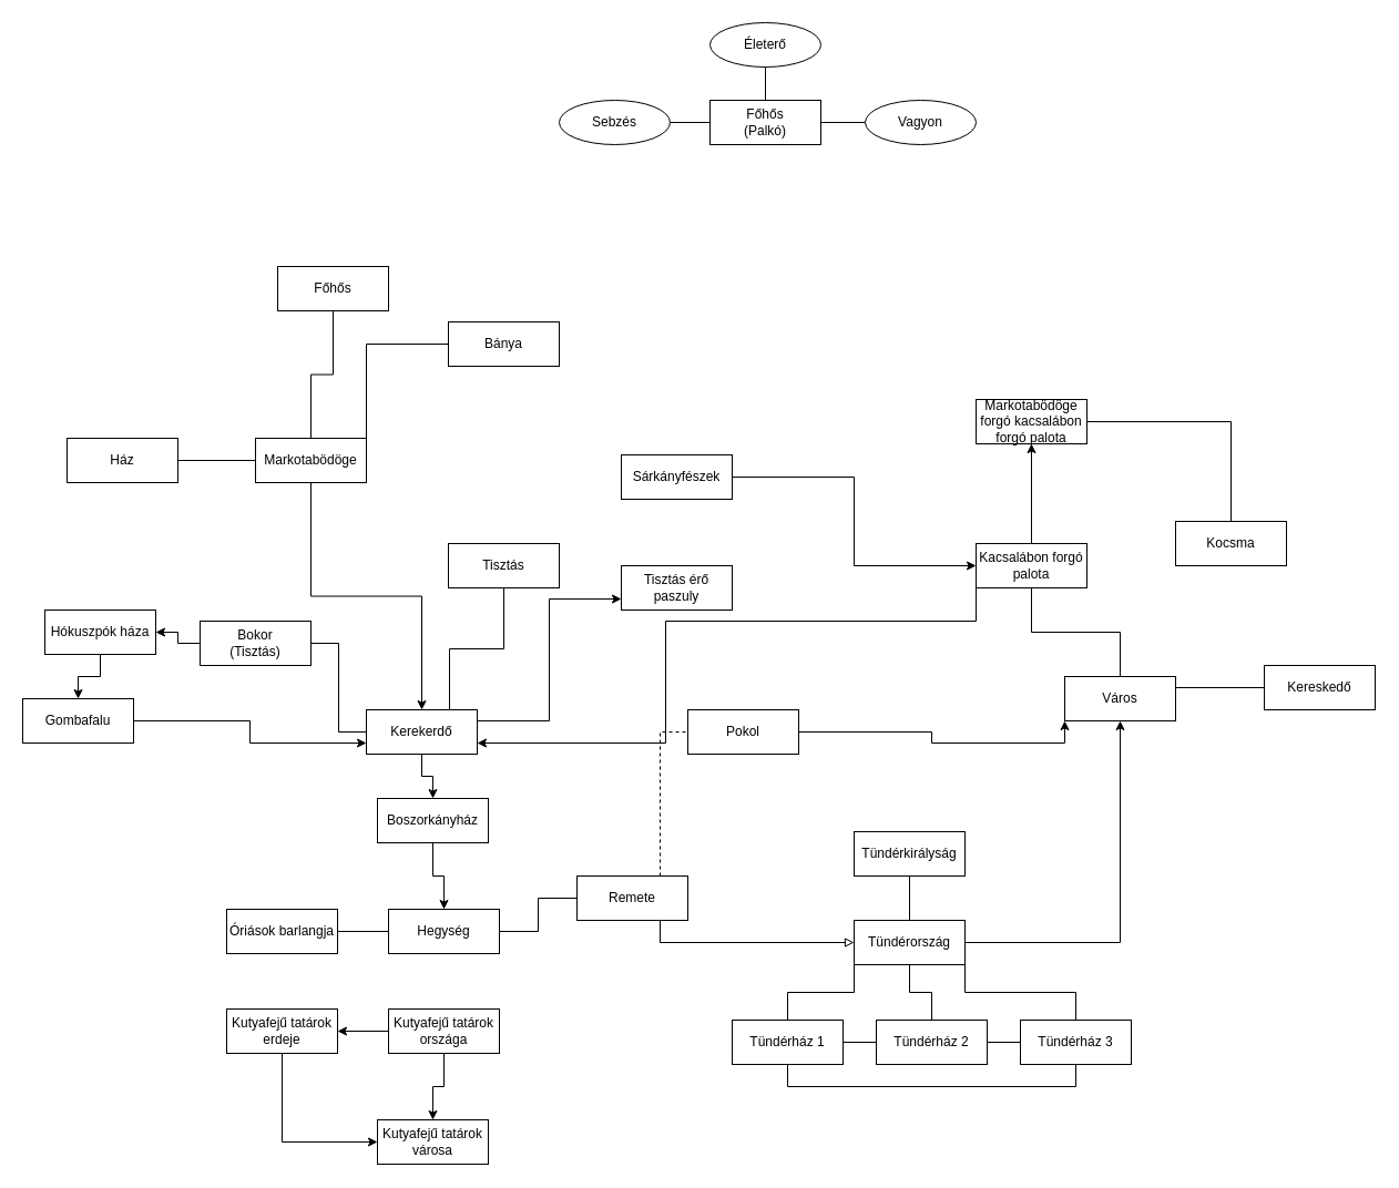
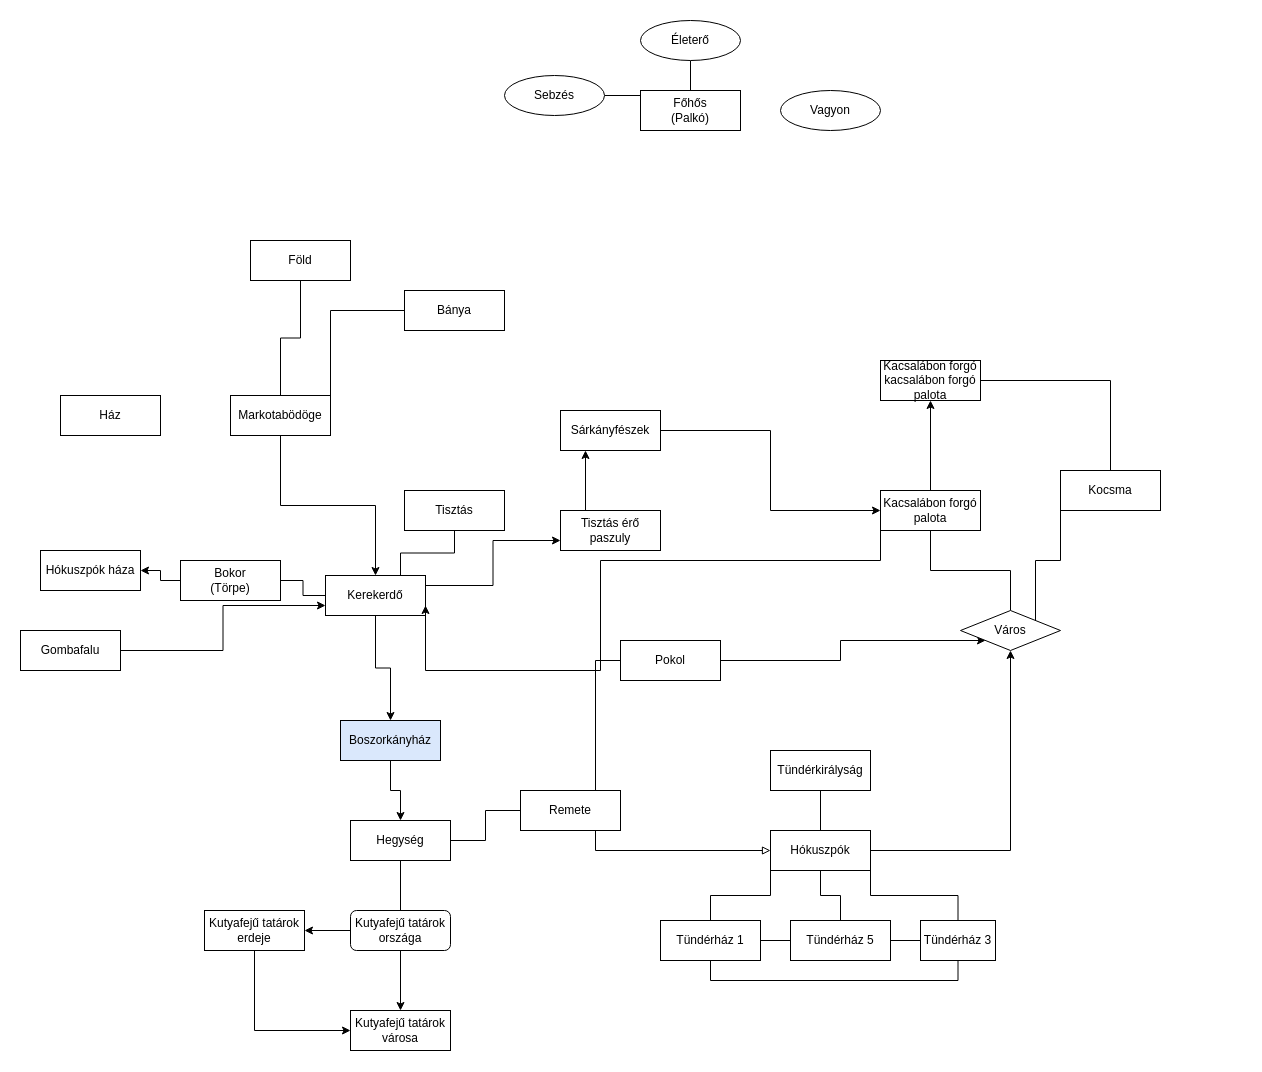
  <mxCell id="0" />
  <mxCell id="1" parent="0" />
- <mxCell id="2" style="edgeStyle=orthogonalEdgeStyle;rounded=0;orthogonalLoop=1;jettySize=auto;html=1;exitX=1;exitY=0.5;exitDx=0;exitDy=0;entryX=0;entryY=0.5;entryDx=0;entryDy=0;endArrow=none;endFill=0;" parent="1" source="4" target="8" edge="1"><mxGeometry relative="1" as="geometry" /></mxCell>
  <mxCell id="3" style="edgeStyle=orthogonalEdgeStyle;rounded=0;orthogonalLoop=1;jettySize=auto;html=1;exitX=0.5;exitY=0;exitDx=0;exitDy=0;entryX=0.5;entryY=1;entryDx=0;entryDy=0;endArrow=none;endFill=0;" parent="1" source="4" target="5" edge="1"><mxGeometry relative="1" as="geometry" /></mxCell>
  <mxCell id="4" value="Főhős&lt;br&gt;(Palkó)" style="whiteSpace=wrap;html=1;align=center;" parent="1" vertex="1"><mxGeometry x="640" y="90" width="100" height="40" as="geometry" /></mxCell>
  <mxCell id="5" value="Életerő" style="ellipse;whiteSpace=wrap;html=1;align=center;" parent="1" vertex="1"><mxGeometry x="640" y="20" width="100" height="40" as="geometry" /></mxCell>
  <mxCell id="6" style="edgeStyle=orthogonalEdgeStyle;rounded=0;orthogonalLoop=1;jettySize=auto;html=1;exitX=1;exitY=0.5;exitDx=0;exitDy=0;entryX=0;entryY=0.5;entryDx=0;entryDy=0;endArrow=none;endFill=0;" parent="1" source="7" target="4" edge="1"><mxGeometry relative="1" as="geometry" /></mxCell>
- <mxCell id="7" value="Sebzés" style="ellipse;whiteSpace=wrap;html=1;align=center;" parent="1" vertex="1"><mxGeometry x="504" y="90" width="100" height="40" as="geometry" /></mxCell>
+ <mxCell id="7" value="Sebzés" style="ellipse;whiteSpace=wrap;html=1;align=center;" parent="1" vertex="1"><mxGeometry x="504" y="75" width="100" height="40" as="geometry" /></mxCell>
  <mxCell id="8" value="Vagyon" style="ellipse;whiteSpace=wrap;html=1;align=center;" parent="1" vertex="1"><mxGeometry x="780" y="90" width="100" height="40" as="geometry" /></mxCell>
- <mxCell id="9" style="edgeStyle=orthogonalEdgeStyle;rounded=0;orthogonalLoop=1;jettySize=auto;html=1;exitX=1;exitY=0.5;exitDx=0;exitDy=0;endArrow=none;endFill=0;" parent="1" source="10" target="14" edge="1"><mxGeometry relative="1" as="geometry" /></mxCell>
  <mxCell id="10" value="Ház" style="whiteSpace=wrap;html=1;align=center;" parent="1" vertex="1"><mxGeometry x="60" y="395" width="100" height="40" as="geometry" /></mxCell>
  <mxCell id="11" style="edgeStyle=orthogonalEdgeStyle;rounded=0;orthogonalLoop=1;jettySize=auto;html=1;exitX=1;exitY=0;exitDx=0;exitDy=0;entryX=0;entryY=0.5;entryDx=0;entryDy=0;endArrow=none;endFill=0;" parent="1" source="14" target="21" edge="1"><mxGeometry relative="1" as="geometry" /></mxCell>
  <mxCell id="12" style="edgeStyle=orthogonalEdgeStyle;rounded=0;orthogonalLoop=1;jettySize=auto;html=1;exitX=0.5;exitY=1;exitDx=0;exitDy=0;entryX=0.5;entryY=0;entryDx=0;entryDy=0;" parent="1" source="14" target="20" edge="1"><mxGeometry relative="1" as="geometry" /></mxCell>
  <mxCell id="13" style="edgeStyle=orthogonalEdgeStyle;rounded=0;orthogonalLoop=1;jettySize=auto;html=1;exitX=0.5;exitY=0;exitDx=0;exitDy=0;entryX=0.5;entryY=1;entryDx=0;entryDy=0;endArrow=none;endFill=0;" parent="1" source="14" target="15" edge="1"><mxGeometry relative="1" as="geometry" /></mxCell>
  <mxCell id="14" value="Markotabödöge" style="whiteSpace=wrap;html=1;align=center;" parent="1" vertex="1"><mxGeometry x="230" y="395" width="100" height="40" as="geometry" /></mxCell>
- <mxCell id="15" value="Főhős" style="whiteSpace=wrap;html=1;align=center;" parent="1" vertex="1"><mxGeometry x="250" y="240" width="100" height="40" as="geometry" /></mxCell>
+ <mxCell id="15" value="Föld" style="whiteSpace=wrap;html=1;align=center;" parent="1" vertex="1"><mxGeometry x="250" y="240" width="100" height="40" as="geometry" /></mxCell>
  <mxCell id="16" style="edgeStyle=orthogonalEdgeStyle;rounded=0;orthogonalLoop=1;jettySize=auto;html=1;exitX=0;exitY=0.5;exitDx=0;exitDy=0;entryX=1;entryY=0.5;entryDx=0;entryDy=0;endArrow=none;endFill=0;" parent="1" source="20" target="23" edge="1"><mxGeometry relative="1" as="geometry" /></mxCell>
  <mxCell id="17" style="edgeStyle=orthogonalEdgeStyle;rounded=0;orthogonalLoop=1;jettySize=auto;html=1;exitX=0.5;exitY=1;exitDx=0;exitDy=0;entryX=0.5;entryY=0;entryDx=0;entryDy=0;" parent="1" source="20" target="32" edge="1"><mxGeometry relative="1" as="geometry" /></mxCell>
  <mxCell id="18" style="edgeStyle=orthogonalEdgeStyle;rounded=0;orthogonalLoop=1;jettySize=auto;html=1;exitX=1;exitY=0.25;exitDx=0;exitDy=0;entryX=0;entryY=0.75;entryDx=0;entryDy=0;" parent="1" source="20" target="25" edge="1"><mxGeometry relative="1" as="geometry" /></mxCell>
  <mxCell id="19" style="edgeStyle=orthogonalEdgeStyle;rounded=0;orthogonalLoop=1;jettySize=auto;html=1;exitX=0.75;exitY=0;exitDx=0;exitDy=0;entryX=0.5;entryY=1;entryDx=0;entryDy=0;endArrow=none;endFill=0;" parent="1" source="20" target="28" edge="1"><mxGeometry relative="1" as="geometry" /></mxCell>
- <mxCell id="20" value="Kerekerdő" style="whiteSpace=wrap;html=1;align=center;" parent="1" vertex="1"><mxGeometry x="330" y="640" width="100" height="40" as="geometry" /></mxCell>
+ <mxCell id="20" value="Kerekerdő" style="whiteSpace=wrap;html=1;align=center;" parent="1" vertex="1"><mxGeometry x="325" y="575" width="100" height="40" as="geometry" /></mxCell>
  <mxCell id="21" value="Bánya" style="whiteSpace=wrap;html=1;align=center;" parent="1" vertex="1"><mxGeometry x="404" y="290" width="100" height="40" as="geometry" /></mxCell>
  <mxCell id="22" style="edgeStyle=orthogonalEdgeStyle;rounded=0;orthogonalLoop=1;jettySize=auto;html=1;exitX=0;exitY=0.5;exitDx=0;exitDy=0;" parent="1" source="23" target="38" edge="1"><mxGeometry relative="1" as="geometry" /></mxCell>
- <mxCell id="23" value="Bokor&lt;br&gt;(Tisztás)" style="whiteSpace=wrap;html=1;align=center;" parent="1" vertex="1"><mxGeometry x="180" y="560" width="100" height="40" as="geometry" /></mxCell>
+ <mxCell id="23" value="Bokor&lt;br&gt;(Törpe)" style="whiteSpace=wrap;html=1;align=center;" parent="1" vertex="1"><mxGeometry x="180" y="560" width="100" height="40" as="geometry" /></mxCell>
+ <mxCell id="24" style="edgeStyle=orthogonalEdgeStyle;rounded=0;orthogonalLoop=1;jettySize=auto;html=1;exitX=0.25;exitY=0;exitDx=0;exitDy=0;entryX=0.25;entryY=1;entryDx=0;entryDy=0;" parent="1" source="25" target="27" edge="1"><mxGeometry relative="1" as="geometry" /></mxCell>
  <mxCell id="25" value="Tisztás érő paszuly" style="whiteSpace=wrap;html=1;align=center;" parent="1" vertex="1"><mxGeometry x="560" y="510" width="100" height="40" as="geometry" /></mxCell>
  <mxCell id="26" style="edgeStyle=orthogonalEdgeStyle;rounded=0;orthogonalLoop=1;jettySize=auto;html=1;exitX=1;exitY=0.5;exitDx=0;exitDy=0;entryX=0;entryY=0.5;entryDx=0;entryDy=0;" parent="1" source="27" target="66" edge="1"><mxGeometry relative="1" as="geometry" /></mxCell>
  <mxCell id="27" value="Sárkányfészek" style="whiteSpace=wrap;html=1;align=center;" parent="1" vertex="1"><mxGeometry x="560" y="410" width="100" height="40" as="geometry" /></mxCell>
  <mxCell id="28" value="Tisztás" style="whiteSpace=wrap;html=1;align=center;" parent="1" vertex="1"><mxGeometry x="404" y="490" width="100" height="40" as="geometry" /></mxCell>
+ <mxCell id="29" style="edgeStyle=orthogonalEdgeStyle;rounded=0;orthogonalLoop=1;jettySize=auto;html=1;exitX=0.5;exitY=1;exitDx=0;exitDy=0;entryX=0.5;entryY=0;entryDx=0;entryDy=0;endArrow=none;endFill=0;" parent="1" source="30" target="69" edge="1"><mxGeometry relative="1" as="geometry" /></mxCell>
  <mxCell id="30" value="Hegység" style="whiteSpace=wrap;html=1;align=center;" parent="1" vertex="1"><mxGeometry x="350" y="820" width="100" height="40" as="geometry" /></mxCell>
  <mxCell id="31" style="edgeStyle=orthogonalEdgeStyle;rounded=0;orthogonalLoop=1;jettySize=auto;html=1;exitX=0.5;exitY=1;exitDx=0;exitDy=0;entryX=0.5;entryY=0;entryDx=0;entryDy=0;" parent="1" source="32" target="30" edge="1"><mxGeometry relative="1" as="geometry" /></mxCell>
- <mxCell id="32" value="Boszorkányház" style="whiteSpace=wrap;html=1;align=center;" parent="1" vertex="1"><mxGeometry x="340" y="720" width="100" height="40" as="geometry" /></mxCell>
- <mxCell id="33" style="edgeStyle=orthogonalEdgeStyle;rounded=0;orthogonalLoop=1;jettySize=auto;html=1;exitX=1;exitY=0.5;exitDx=0;exitDy=0;endArrow=none;endFill=0;" parent="1" source="34" target="30" edge="1"><mxGeometry relative="1" as="geometry" /></mxCell>
- <mxCell id="34" value="Óriások barlangja" style="whiteSpace=wrap;html=1;align=center;" parent="1" vertex="1"><mxGeometry x="204" y="820" width="100" height="40" as="geometry" /></mxCell>
+ <mxCell id="32" value="Boszorkányház" style="whiteSpace=wrap;html=1;align=center;fillColor=#dae8fc;" parent="1" vertex="1"><mxGeometry x="340" y="720" width="100" height="40" as="geometry" /></mxCell>
  <mxCell id="35" style="edgeStyle=orthogonalEdgeStyle;rounded=0;orthogonalLoop=1;jettySize=auto;html=1;exitX=1;exitY=0.5;exitDx=0;exitDy=0;entryX=0;entryY=0.75;entryDx=0;entryDy=0;" parent="1" source="36" target="20" edge="1"><mxGeometry relative="1" as="geometry" /></mxCell>
  <mxCell id="36" value="Gombafalu" style="whiteSpace=wrap;html=1;align=center;" parent="1" vertex="1"><mxGeometry x="20" y="630" width="100" height="40" as="geometry" /></mxCell>
- <mxCell id="37" style="edgeStyle=orthogonalEdgeStyle;rounded=0;orthogonalLoop=1;jettySize=auto;html=1;exitX=0.5;exitY=1;exitDx=0;exitDy=0;entryX=0.5;entryY=0;entryDx=0;entryDy=0;" parent="1" source="38" target="36" edge="1"><mxGeometry relative="1" as="geometry" /></mxCell>
  <mxCell id="38" value="Hókuszpók háza" style="whiteSpace=wrap;html=1;align=center;" parent="1" vertex="1"><mxGeometry x="40" y="550" width="100" height="40" as="geometry" /></mxCell>
  <mxCell id="39" style="edgeStyle=orthogonalEdgeStyle;rounded=0;orthogonalLoop=1;jettySize=auto;html=1;exitX=0;exitY=0.5;exitDx=0;exitDy=0;entryX=1;entryY=0.5;entryDx=0;entryDy=0;endArrow=none;endFill=0;" parent="1" source="42" target="30" edge="1"><mxGeometry relative="1" as="geometry" /></mxCell>
- <mxCell id="40" style="edgeStyle=orthogonalEdgeStyle;rounded=0;orthogonalLoop=1;jettySize=auto;html=1;exitX=0.75;exitY=0;exitDx=0;exitDy=0;entryX=0;entryY=0.5;entryDx=0;entryDy=0;endArrow=none;endFill=0;dashed=1;" parent="1" source="42" target="44" edge="1"><mxGeometry relative="1" as="geometry" /></mxCell>
+ <mxCell id="40" style="edgeStyle=orthogonalEdgeStyle;rounded=0;orthogonalLoop=1;jettySize=auto;html=1;exitX=0.75;exitY=0;exitDx=0;exitDy=0;entryX=0;entryY=0.5;entryDx=0;entryDy=0;endArrow=none;endFill=0;" parent="1" source="42" target="44" edge="1"><mxGeometry relative="1" as="geometry" /></mxCell>
  <mxCell id="41" style="edgeStyle=orthogonalEdgeStyle;rounded=0;orthogonalLoop=1;jettySize=auto;html=1;exitX=0.75;exitY=1;exitDx=0;exitDy=0;entryX=0;entryY=0.5;entryDx=0;entryDy=0;endArrow=block;endFill=0;" parent="1" source="42" target="46" edge="1"><mxGeometry relative="1" as="geometry" /></mxCell>
  <mxCell id="42" value="Remete" style="whiteSpace=wrap;html=1;align=center;" parent="1" vertex="1"><mxGeometry x="520" y="790" width="100" height="40" as="geometry" /></mxCell>
  <mxCell id="43" style="edgeStyle=orthogonalEdgeStyle;rounded=0;orthogonalLoop=1;jettySize=auto;html=1;exitX=1;exitY=0.5;exitDx=0;exitDy=0;entryX=0;entryY=1;entryDx=0;entryDy=0;endArrow=classic;endFill=1;" parent="1" source="44" target="61" edge="1"><mxGeometry relative="1" as="geometry" /></mxCell>
  <mxCell id="44" value="Pokol" style="whiteSpace=wrap;html=1;align=center;" parent="1" vertex="1"><mxGeometry x="620" y="640" width="100" height="40" as="geometry" /></mxCell>
  <mxCell id="45" style="edgeStyle=orthogonalEdgeStyle;rounded=0;orthogonalLoop=1;jettySize=auto;html=1;exitX=1;exitY=0.5;exitDx=0;exitDy=0;entryX=0.5;entryY=1;entryDx=0;entryDy=0;" parent="1" source="46" target="61" edge="1"><mxGeometry relative="1" as="geometry" /></mxCell>
- <mxCell id="46" value="Tündérország" style="whiteSpace=wrap;html=1;align=center;" parent="1" vertex="1"><mxGeometry x="770" y="830" width="100" height="40" as="geometry" /></mxCell>
+ <mxCell id="46" value="Hókuszpók" style="whiteSpace=wrap;html=1;align=center;" parent="1" vertex="1"><mxGeometry x="770" y="830" width="100" height="40" as="geometry" /></mxCell>
  <mxCell id="47" style="edgeStyle=orthogonalEdgeStyle;rounded=0;orthogonalLoop=1;jettySize=auto;html=1;exitX=0.5;exitY=0;exitDx=0;exitDy=0;entryX=0;entryY=1;entryDx=0;entryDy=0;endArrow=none;endFill=0;" parent="1" source="50" target="46" edge="1"><mxGeometry relative="1" as="geometry" /></mxCell>
  <mxCell id="48" style="edgeStyle=orthogonalEdgeStyle;rounded=0;orthogonalLoop=1;jettySize=auto;html=1;exitX=1;exitY=0.5;exitDx=0;exitDy=0;endArrow=none;endFill=0;" edge="1" parent="1" source="50" target="53"><mxGeometry relative="1" as="geometry" /></mxCell>
  <mxCell id="49" style="edgeStyle=orthogonalEdgeStyle;rounded=0;orthogonalLoop=1;jettySize=auto;html=1;exitX=0.5;exitY=1;exitDx=0;exitDy=0;entryX=0.5;entryY=1;entryDx=0;entryDy=0;endArrow=none;endFill=0;" edge="1" parent="1" source="50" target="55"><mxGeometry relative="1" as="geometry" /></mxCell>
  <mxCell id="50" value="Tündérház 1" style="whiteSpace=wrap;html=1;align=center;" parent="1" vertex="1"><mxGeometry x="660" y="920" width="100" height="40" as="geometry" /></mxCell>
  <mxCell id="51" style="edgeStyle=orthogonalEdgeStyle;rounded=0;orthogonalLoop=1;jettySize=auto;html=1;exitX=0.5;exitY=0;exitDx=0;exitDy=0;entryX=0.5;entryY=1;entryDx=0;entryDy=0;endArrow=none;endFill=0;" parent="1" source="53" target="46" edge="1"><mxGeometry relative="1" as="geometry" /></mxCell>
  <mxCell id="52" style="edgeStyle=orthogonalEdgeStyle;rounded=0;orthogonalLoop=1;jettySize=auto;html=1;exitX=1;exitY=0.5;exitDx=0;exitDy=0;entryX=0;entryY=0.5;entryDx=0;entryDy=0;endArrow=none;endFill=0;" edge="1" parent="1" source="53" target="55"><mxGeometry relative="1" as="geometry" /></mxCell>
- <mxCell id="53" value="Tündérház 2" style="whiteSpace=wrap;html=1;align=center;" parent="1" vertex="1"><mxGeometry x="790" y="920" width="100" height="40" as="geometry" /></mxCell>
+ <mxCell id="53" value="Tündérház 5" style="whiteSpace=wrap;html=1;align=center;" parent="1" vertex="1"><mxGeometry x="790" y="920" width="100" height="40" as="geometry" /></mxCell>
  <mxCell id="54" style="edgeStyle=orthogonalEdgeStyle;rounded=0;orthogonalLoop=1;jettySize=auto;html=1;exitX=0.5;exitY=0;exitDx=0;exitDy=0;entryX=1;entryY=1;entryDx=0;entryDy=0;endArrow=none;endFill=0;" parent="1" source="55" target="46" edge="1"><mxGeometry relative="1" as="geometry" /></mxCell>
- <mxCell id="55" value="Tündérház 3" style="whiteSpace=wrap;html=1;align=center;" parent="1" vertex="1"><mxGeometry x="920" y="920" width="100" height="40" as="geometry" /></mxCell>
+ <mxCell id="55" value="Tündérház 3" style="whiteSpace=wrap;html=1;align=center;" parent="1" vertex="1"><mxGeometry x="920" y="920" width="75" height="40" as="geometry" /></mxCell>
  <mxCell id="56" style="edgeStyle=orthogonalEdgeStyle;rounded=0;orthogonalLoop=1;jettySize=auto;html=1;exitX=0.5;exitY=1;exitDx=0;exitDy=0;entryX=0.5;entryY=0;entryDx=0;entryDy=0;endArrow=none;endFill=0;" parent="1" source="57" target="46" edge="1"><mxGeometry relative="1" as="geometry" /></mxCell>
  <mxCell id="57" value="Tündérkirályság" style="whiteSpace=wrap;html=1;align=center;" parent="1" vertex="1"><mxGeometry x="770" y="750" width="100" height="40" as="geometry" /></mxCell>
  <mxCell id="58" style="edgeStyle=orthogonalEdgeStyle;rounded=0;orthogonalLoop=1;jettySize=auto;html=1;exitX=0.5;exitY=0;exitDx=0;exitDy=0;entryX=0.5;entryY=1;entryDx=0;entryDy=0;endArrow=none;endFill=0;" parent="1" source="61" target="66" edge="1"><mxGeometry relative="1" as="geometry" /></mxCell>
- <mxCell id="59" style="edgeStyle=orthogonalEdgeStyle;rounded=0;orthogonalLoop=1;jettySize=auto;html=1;exitX=1;exitY=0.25;exitDx=0;exitDy=0;entryX=0;entryY=0.5;entryDx=0;entryDy=0;endArrow=none;endFill=0;" parent="1" source="61" target="63" edge="1"><mxGeometry relative="1" as="geometry" /></mxCell>
- <mxCell id="61" value="Város" style="whiteSpace=wrap;html=1;align=center;" parent="1" vertex="1"><mxGeometry x="960" y="610" width="100" height="40" as="geometry" /></mxCell>
+ <mxCell id="60" style="edgeStyle=orthogonalEdgeStyle;rounded=0;orthogonalLoop=1;jettySize=auto;html=1;exitX=1;exitY=0;exitDx=0;exitDy=0;entryX=0;entryY=1;entryDx=0;entryDy=0;endArrow=none;endFill=0;" edge="1" parent="1" source="61" target="62"><mxGeometry relative="1" as="geometry" /></mxCell>
+ <mxCell id="61" value="Város" style="rhombus;whiteSpace=wrap;html=1;align=center;" parent="1" vertex="1"><mxGeometry x="960" y="610" width="100" height="40" as="geometry" /></mxCell>
  <mxCell id="62" value="Kocsma" style="whiteSpace=wrap;html=1;align=center;" parent="1" vertex="1"><mxGeometry x="1060" y="470" width="100" height="40" as="geometry" /></mxCell>
- <mxCell id="63" value="Kereskedő" style="whiteSpace=wrap;html=1;align=center;" parent="1" vertex="1"><mxGeometry x="1140" y="600" width="100" height="40" as="geometry" /></mxCell>
  <mxCell id="64" style="edgeStyle=orthogonalEdgeStyle;rounded=0;orthogonalLoop=1;jettySize=auto;html=1;exitX=0;exitY=0.75;exitDx=0;exitDy=0;entryX=1;entryY=0.75;entryDx=0;entryDy=0;" parent="1" source="66" target="20" edge="1"><mxGeometry relative="1" as="geometry"><Array as="points"><mxPoint x="880" y="560" /><mxPoint x="600" y="560" /><mxPoint x="600" y="670" /></Array></mxGeometry></mxCell>
  <mxCell id="65" style="edgeStyle=orthogonalEdgeStyle;rounded=0;orthogonalLoop=1;jettySize=auto;html=1;exitX=0.5;exitY=0;exitDx=0;exitDy=0;entryX=0.5;entryY=1;entryDx=0;entryDy=0;" edge="1" parent="1" source="66" target="71"><mxGeometry relative="1" as="geometry" /></mxCell>
  <mxCell id="66" value="Kacsalábon forgó palota" style="whiteSpace=wrap;html=1;align=center;" parent="1" vertex="1"><mxGeometry x="880" y="490" width="100" height="40" as="geometry" /></mxCell>
  <mxCell id="67" style="edgeStyle=orthogonalEdgeStyle;rounded=0;orthogonalLoop=1;jettySize=auto;html=1;exitX=0;exitY=0.5;exitDx=0;exitDy=0;entryX=1;entryY=0.5;entryDx=0;entryDy=0;" parent="1" source="69" target="73" edge="1"><mxGeometry relative="1" as="geometry" /></mxCell>
  <mxCell id="68" style="edgeStyle=orthogonalEdgeStyle;rounded=0;orthogonalLoop=1;jettySize=auto;html=1;exitX=0.5;exitY=1;exitDx=0;exitDy=0;entryX=0.5;entryY=0;entryDx=0;entryDy=0;" parent="1" source="69" target="74" edge="1"><mxGeometry relative="1" as="geometry" /></mxCell>
- <mxCell id="69" value="Kutyafejű tatárok országa" style="whiteSpace=wrap;html=1;align=center;" parent="1" vertex="1"><mxGeometry x="350" y="910" width="100" height="40" as="geometry" /></mxCell>
+ <mxCell id="69" value="Kutyafejű tatárok országa" style="whiteSpace=wrap;html=1;align=center;rounded=1;" parent="1" vertex="1"><mxGeometry x="350" y="910" width="100" height="40" as="geometry" /></mxCell>
  <mxCell id="70" style="edgeStyle=orthogonalEdgeStyle;rounded=0;orthogonalLoop=1;jettySize=auto;html=1;exitX=1;exitY=0.5;exitDx=0;exitDy=0;endArrow=none;endFill=0;" edge="1" parent="1" source="71" target="62"><mxGeometry relative="1" as="geometry" /></mxCell>
- <mxCell id="71" value="Markotabödöge forgó kacsalábon forgó palota" style="whiteSpace=wrap;html=1;align=center;" parent="1" vertex="1"><mxGeometry x="880" y="360" width="100" height="40" as="geometry" /></mxCell>
+ <mxCell id="71" value="Kacsalábon forgó kacsalábon forgó palota" style="whiteSpace=wrap;html=1;align=center;" parent="1" vertex="1"><mxGeometry x="880" y="360" width="100" height="40" as="geometry" /></mxCell>
  <mxCell id="72" style="edgeStyle=orthogonalEdgeStyle;rounded=0;orthogonalLoop=1;jettySize=auto;html=1;exitX=0.5;exitY=1;exitDx=0;exitDy=0;entryX=0;entryY=0.5;entryDx=0;entryDy=0;" parent="1" source="73" target="74" edge="1"><mxGeometry relative="1" as="geometry" /></mxCell>
  <mxCell id="73" value="Kutyafejű tatárok erdeje" style="whiteSpace=wrap;html=1;align=center;" parent="1" vertex="1"><mxGeometry x="204" y="910" width="100" height="40" as="geometry" /></mxCell>
- <mxCell id="74" value="Kutyafejű tatárok városa" style="whiteSpace=wrap;html=1;align=center;" parent="1" vertex="1"><mxGeometry x="340" y="1010" width="100" height="40" as="geometry" /></mxCell>
+ <mxCell id="74" value="Kutyafejű tatárok városa" style="whiteSpace=wrap;html=1;align=center;" parent="1" vertex="1"><mxGeometry x="350" y="1010" width="100" height="40" as="geometry" /></mxCell>
